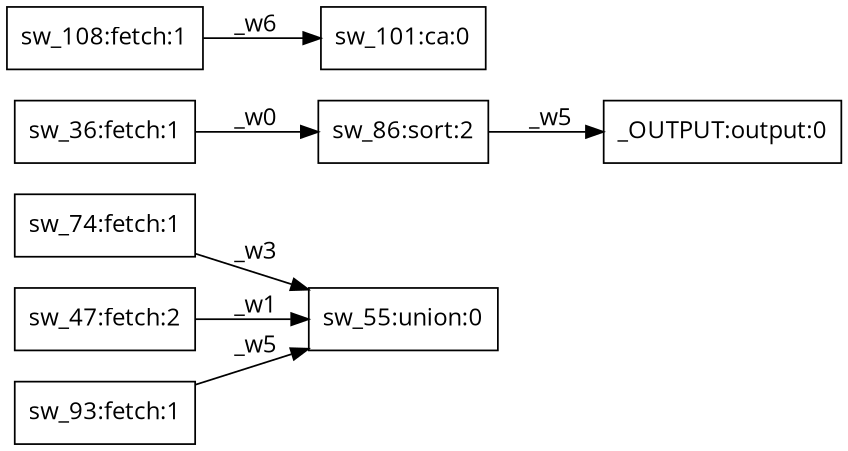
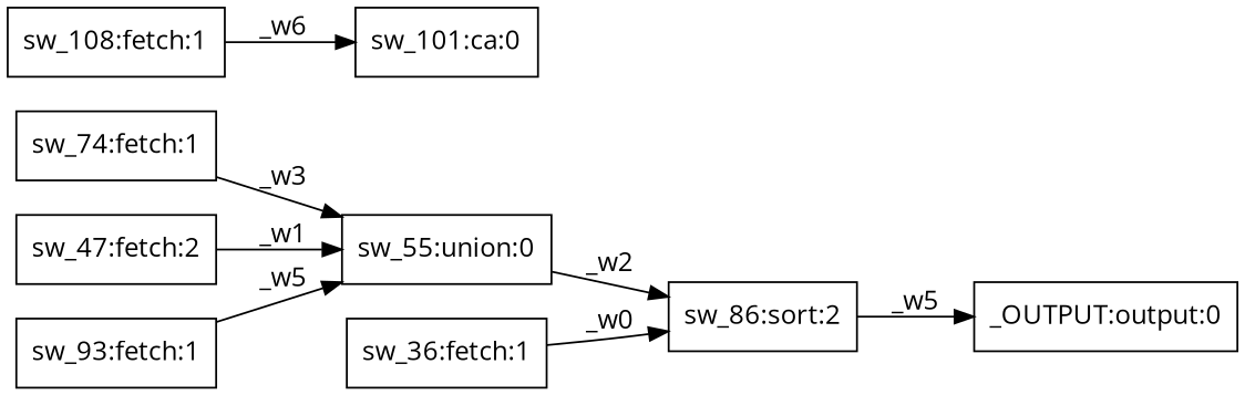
  digraph {
    fontname="Open Sans"
    rankdir=LR
    node [fontname="Open Sans" shape=box]
    edge [fontname="Open Sans"]
    n1 [label="sw_74:fetch:1"]
    n2 [label="sw_55:union:0"]
    n3 [label="sw_86:sort:2"]
    n4 [label="_OUTPUT:output:0"]
    n5 [label="sw_36:fetch:1"]
    n6 [label="sw_101:ca:0"]
    n7 [label="sw_47:fetch:2"]
    n8 [label="sw_108:fetch:1"]
    n9 [label="sw_93:fetch:1"]
    n1 -> n2 [label=_w3]
+   n2 -> n3 [label=_w2]
    n3 -> n4 [label=_w5]
    n5 -> n3 [label=_w0]
    n7 -> n2 [label=_w1]
    n8 -> n6 [label=_w6]
    n9 -> n2 [label=_w5]
  }
